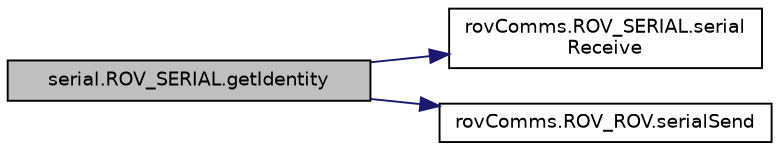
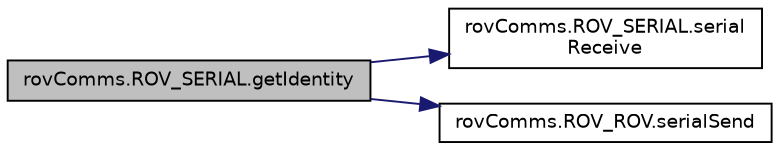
  digraph {
    rankdir=LR
    node [color=black fillcolor=white fontname=Helvetica fontsize=10 shape=record style=filled]
    edge [color=midnightblue fontname=Helvetica fontsize=10 labelfontname=Helvetica labelfontsize=10 style=solid]
-   n1 [fillcolor=grey75 fontcolor=black height=0.2 label="serial.ROV_SERIAL.getIdentity" width=0.4]
+   n1 [fillcolor=grey75 fontcolor=black height=0.2 label="rovComms.ROV_SERIAL.getIdentity" width=0.4]
    n2 [height=0.2 label="rovComms.ROV_SERIAL.serial\lReceive" width=0.4]
    n3 [height=0.2 label="rovComms.ROV_ROV.serialSend" width=0.4]
    n1 -> n2
    n1 -> n3
  }
